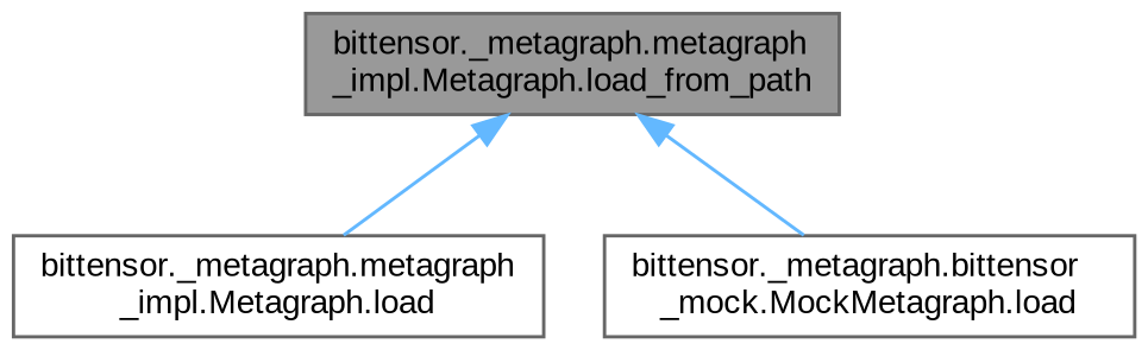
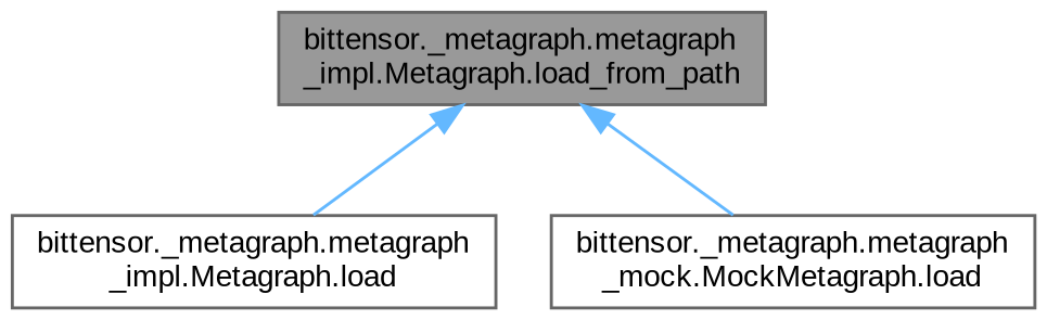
  digraph {
    rankdir=TB
    fontname="Liberation Sans"
    node [color=grey40 fillcolor=white fontname="Liberation Sans" fontsize=10 shape=box style=filled]
    edge [color=steelblue1 dir=back fontname="Liberation Sans" fontsize=10 labelfontname=Helvetica labelfontsize=10 style=solid]
    n1 [color=gray40 fillcolor=grey60 fontcolor=black height=0.2 label="bittensor._metagraph.metagraph\l_impl.Metagraph.load_from_path" width=0.4]
    n2 [height=0.2 label="bittensor._metagraph.metagraph\l_impl.Metagraph.load" width=0.4]
-   n3 [height=0.2 label="bittensor._metagraph.bittensor\l_mock.MockMetagraph.load" width=0.4]
+   n3 [height=0.2 label="bittensor._metagraph.metagraph\l_mock.MockMetagraph.load" width=0.4]
    n1 -> n2
    n1 -> n3
  }
